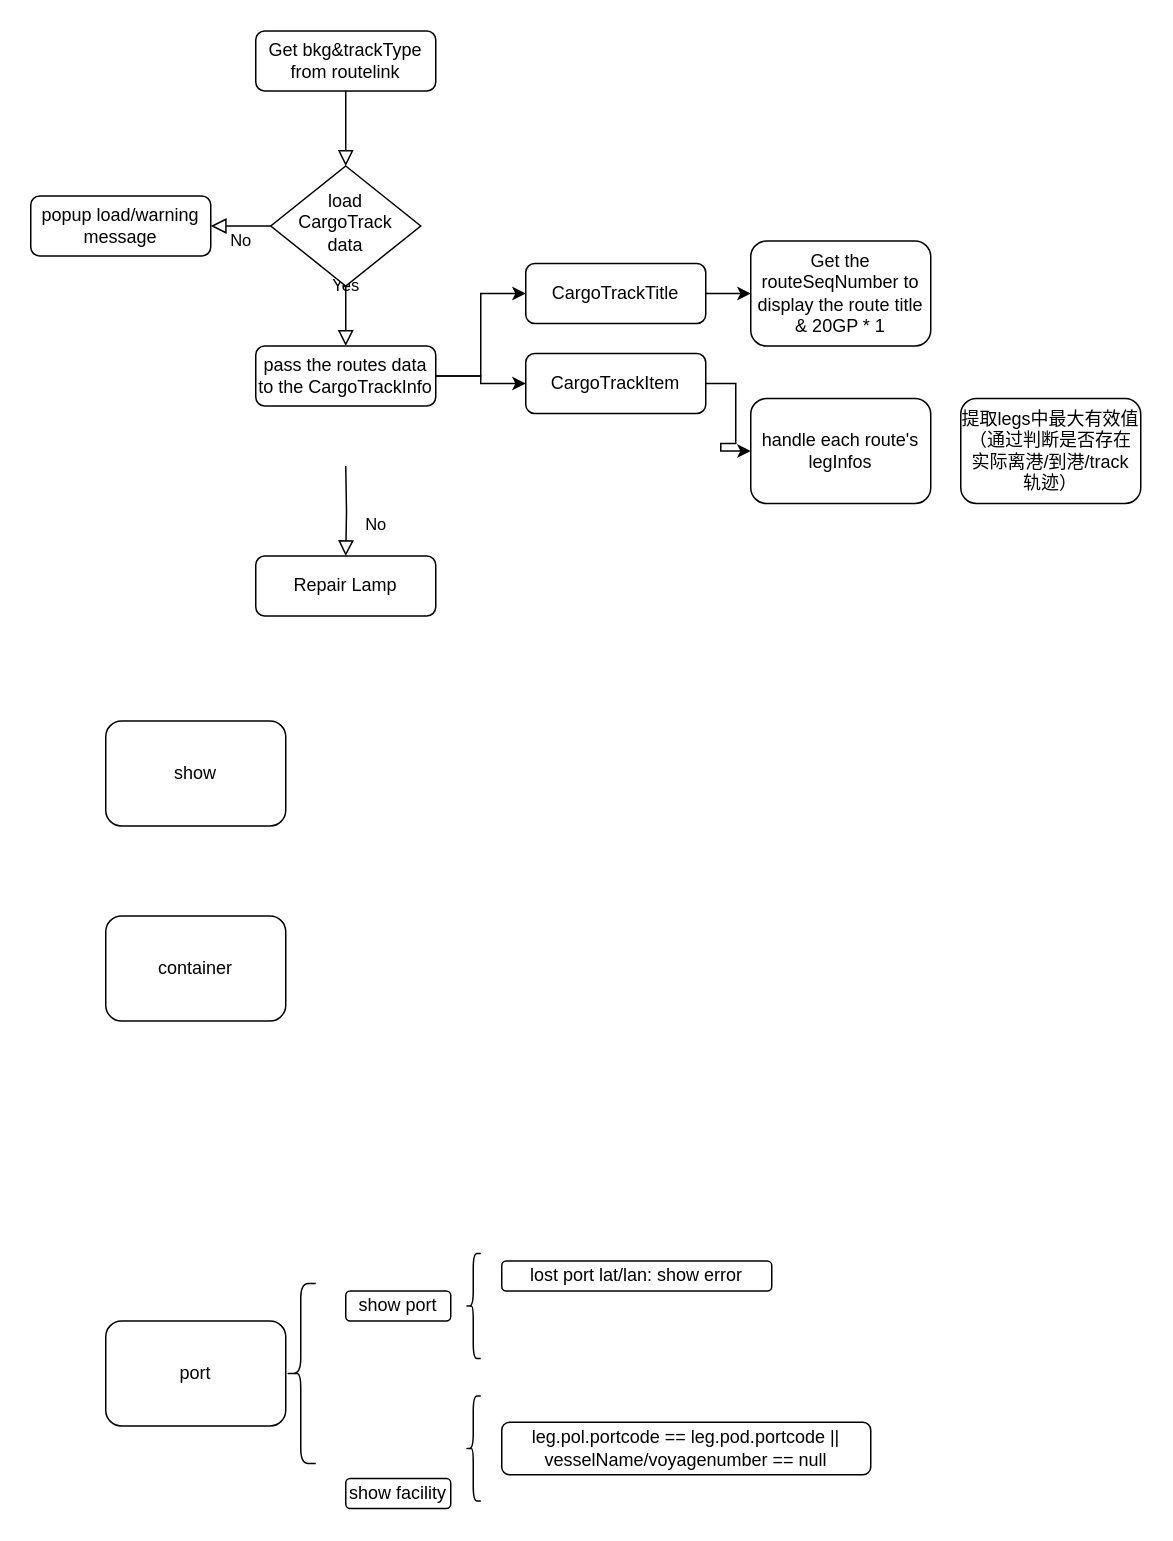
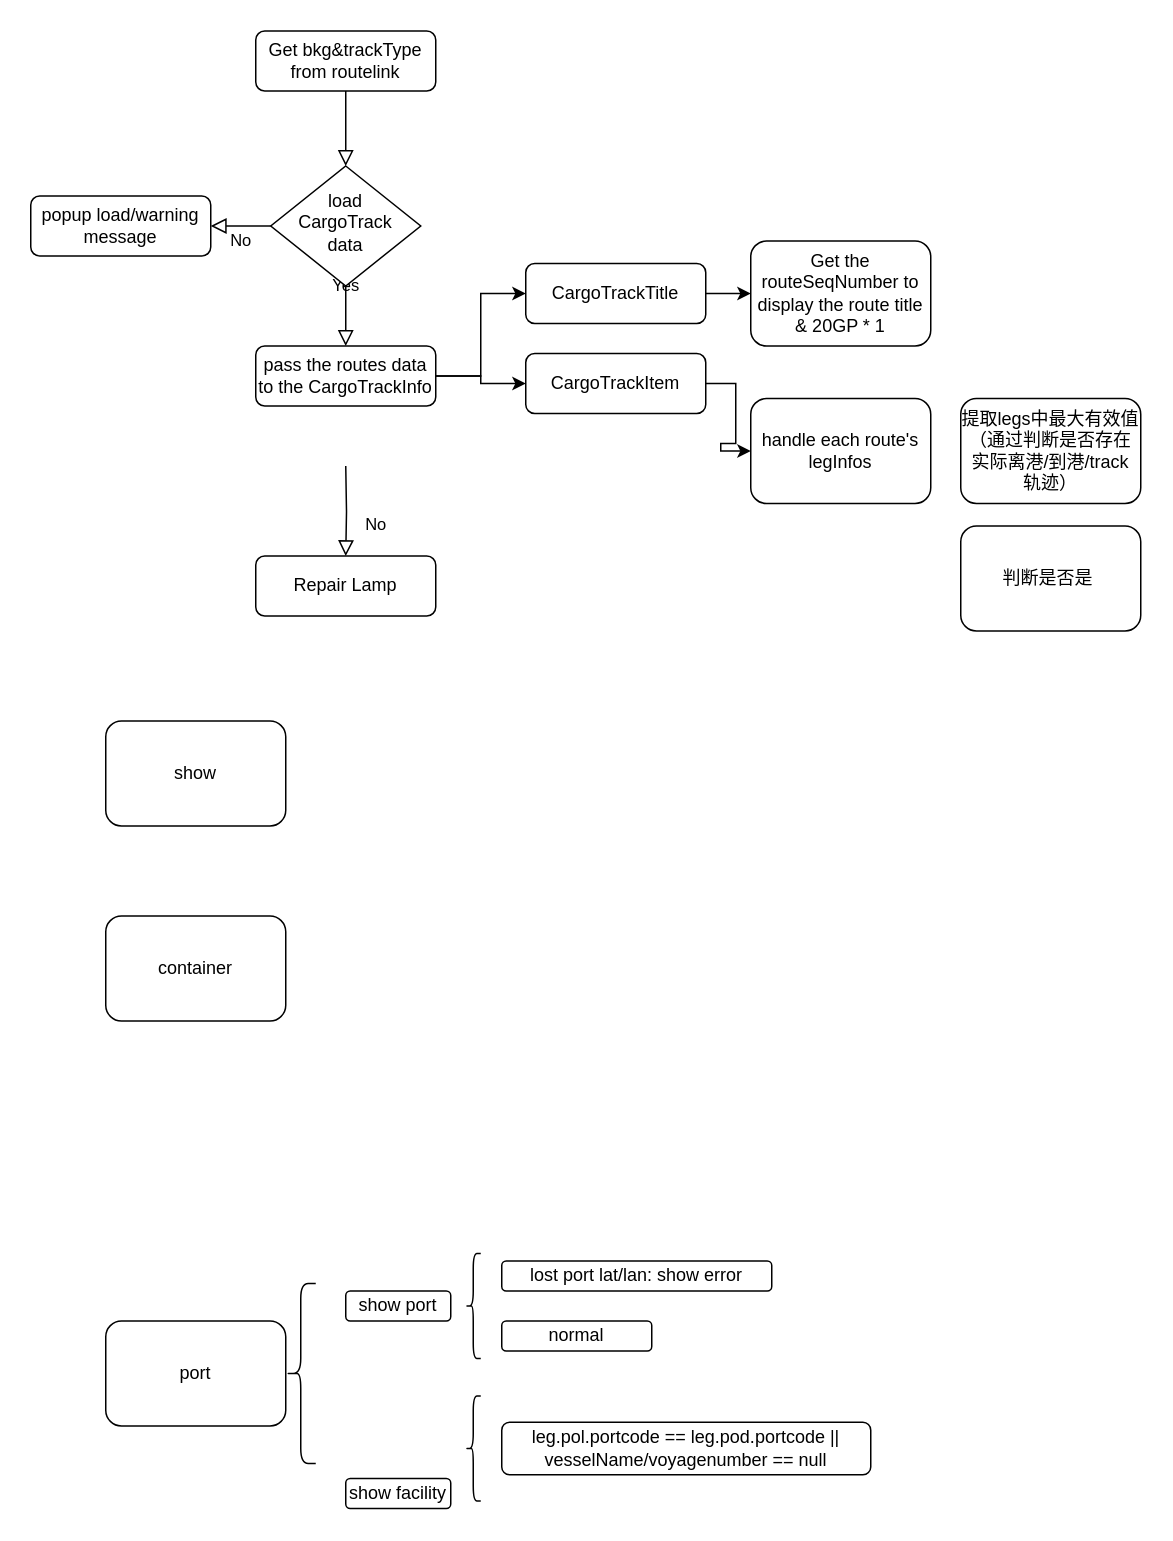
  <mxCell id="0" />
  <mxCell id="1" parent="0" />
  <mxCell id="2" value="" style="rounded=0;html=1;jettySize=auto;orthogonalLoop=1;fontSize=11;endArrow=block;endFill=0;endSize=8;strokeWidth=1;shadow=0;labelBackgroundColor=none;edgeStyle=orthogonalEdgeStyle;" parent="1" source="3" target="6" edge="1"><mxGeometry relative="1" as="geometry" /></mxCell>
  <mxCell id="3" value="Get bkg&amp;amp;trackType from routelink" style="rounded=1;whiteSpace=wrap;html=1;fontSize=12;glass=0;strokeWidth=1;shadow=0;" parent="1" vertex="1"><mxGeometry x="170" y="20" width="120" height="40" as="geometry" /></mxCell>
  <mxCell id="4" value="Yes" style="rounded=0;html=1;jettySize=auto;orthogonalLoop=1;fontSize=11;endArrow=block;endFill=0;endSize=8;strokeWidth=1;shadow=0;labelBackgroundColor=none;edgeStyle=orthogonalEdgeStyle;" parent="1" source="6" edge="1"><mxGeometry y="20" relative="1" as="geometry"><mxPoint as="offset" /><mxPoint x="230" y="230" as="targetPoint" /></mxGeometry></mxCell>
  <mxCell id="5" value="No" style="edgeStyle=orthogonalEdgeStyle;rounded=0;html=1;jettySize=auto;orthogonalLoop=1;fontSize=11;endArrow=block;endFill=0;endSize=8;strokeWidth=1;shadow=0;labelBackgroundColor=none;" parent="1" source="6" target="7" edge="1"><mxGeometry y="10" relative="1" as="geometry"><mxPoint as="offset" /></mxGeometry></mxCell>
  <mxCell id="6" value="load&lt;br&gt;CargoTrack &lt;br&gt;data" style="rhombus;whiteSpace=wrap;html=1;shadow=0;fontFamily=Helvetica;fontSize=12;align=center;strokeWidth=1;spacing=6;spacingTop=-4;" parent="1" vertex="1"><mxGeometry x="180" y="110" width="100" height="80" as="geometry" /></mxCell>
  <mxCell id="7" value="popup load/warning message" style="rounded=1;whiteSpace=wrap;html=1;fontSize=12;glass=0;strokeWidth=1;shadow=0;" parent="1" vertex="1"><mxGeometry x="20" y="130" width="120" height="40" as="geometry" /></mxCell>
  <mxCell id="8" value="No" style="rounded=0;html=1;jettySize=auto;orthogonalLoop=1;fontSize=11;endArrow=block;endFill=0;endSize=8;strokeWidth=1;shadow=0;labelBackgroundColor=none;edgeStyle=orthogonalEdgeStyle;" parent="1" target="9" edge="1"><mxGeometry x="0.333" y="20" relative="1" as="geometry"><mxPoint as="offset" /><mxPoint x="230" y="310" as="sourcePoint" /></mxGeometry></mxCell>
  <mxCell id="9" value="Repair Lamp" style="rounded=1;whiteSpace=wrap;html=1;fontSize=12;glass=0;strokeWidth=1;shadow=0;" parent="1" vertex="1"><mxGeometry x="170" y="370" width="120" height="40" as="geometry" /></mxCell>
  <mxCell id="10" style="edgeStyle=orthogonalEdgeStyle;rounded=0;orthogonalLoop=1;jettySize=auto;html=1;entryX=0;entryY=0.5;entryDx=0;entryDy=0;" edge="1" parent="1" source="11" target="13"><mxGeometry relative="1" as="geometry"><mxPoint x="330" y="180" as="targetPoint" /></mxGeometry></mxCell>
  <mxCell id="11" value="pass the routes data to the CargoTrackInfo" style="rounded=1;whiteSpace=wrap;html=1;fontSize=12;glass=0;strokeWidth=1;shadow=0;" vertex="1" parent="1"><mxGeometry x="170" y="230" width="120" height="40" as="geometry" /></mxCell>
  <mxCell id="12" style="edgeStyle=orthogonalEdgeStyle;rounded=0;orthogonalLoop=1;jettySize=auto;html=1;entryX=0;entryY=0.5;entryDx=0;entryDy=0;" edge="1" parent="1" source="13" target="17"><mxGeometry relative="1" as="geometry" /></mxCell>
  <mxCell id="13" value="CargoTrackTitle" style="rounded=1;whiteSpace=wrap;html=1;fontSize=12;glass=0;strokeWidth=1;shadow=0;" vertex="1" parent="1"><mxGeometry x="350" y="175" width="120" height="40" as="geometry" /></mxCell>
  <mxCell id="14" style="edgeStyle=orthogonalEdgeStyle;rounded=0;orthogonalLoop=1;jettySize=auto;html=1;exitX=1;exitY=0.5;exitDx=0;exitDy=0;entryX=0;entryY=0.5;entryDx=0;entryDy=0;" edge="1" parent="1" source="11" target="16"><mxGeometry relative="1" as="geometry"><mxPoint x="320" y="310" as="targetPoint" /><mxPoint x="300" y="260" as="sourcePoint" /></mxGeometry></mxCell>
  <mxCell id="15" style="edgeStyle=orthogonalEdgeStyle;rounded=0;orthogonalLoop=1;jettySize=auto;html=1;entryX=0;entryY=0.5;entryDx=0;entryDy=0;" edge="1" parent="1" source="16" target="18"><mxGeometry relative="1" as="geometry" /></mxCell>
  <mxCell id="16" value="CargoTrackItem" style="rounded=1;whiteSpace=wrap;html=1;fontSize=12;glass=0;strokeWidth=1;shadow=0;" vertex="1" parent="1"><mxGeometry x="350" y="235" width="120" height="40" as="geometry" /></mxCell>
  <mxCell id="17" value="Get the routeSeqNumber to display the route title &amp;amp; 20GP * 1" style="rounded=1;whiteSpace=wrap;html=1;fontSize=12;glass=0;strokeWidth=1;shadow=0;" vertex="1" parent="1"><mxGeometry x="500" y="160" width="120" height="70" as="geometry" /></mxCell>
  <mxCell id="18" value="handle each route's legInfos" style="rounded=1;whiteSpace=wrap;html=1;fontSize=12;glass=0;strokeWidth=1;shadow=0;" vertex="1" parent="1"><mxGeometry x="500" y="265" width="120" height="70" as="geometry" /></mxCell>
  <mxCell id="19" value="提取legs中最大有效值 （通过判断是否存在实际离港/到港/track 轨迹）" style="rounded=1;whiteSpace=wrap;html=1;fontSize=12;glass=0;strokeWidth=1;shadow=0;" vertex="1" parent="1"><mxGeometry x="640" y="265" width="120" height="70" as="geometry" /></mxCell>
+ <mxCell id="20" value="判断是否是&amp;nbsp;" style="rounded=1;whiteSpace=wrap;html=1;fontSize=12;glass=0;strokeWidth=1;shadow=0;" vertex="1" parent="1"><mxGeometry x="640" y="350" width="120" height="70" as="geometry" /></mxCell>
  <mxCell id="21" value="show" style="rounded=1;whiteSpace=wrap;html=1;fontSize=12;glass=0;strokeWidth=1;shadow=0;" vertex="1" parent="1"><mxGeometry x="70" y="480" width="120" height="70" as="geometry" /></mxCell>
  <mxCell id="22" value="container" style="rounded=1;whiteSpace=wrap;html=1;fontSize=12;glass=0;strokeWidth=1;shadow=0;" vertex="1" parent="1"><mxGeometry x="70" y="610" width="120" height="70" as="geometry" /></mxCell>
  <mxCell id="23" value="port" style="rounded=1;whiteSpace=wrap;html=1;fontSize=12;glass=0;strokeWidth=1;shadow=0;" vertex="1" parent="1"><mxGeometry x="70" y="880" width="120" height="70" as="geometry" /></mxCell>
  <mxCell id="24" value="" style="shape=curlyBracket;whiteSpace=wrap;html=1;rounded=1;" vertex="1" parent="1"><mxGeometry x="190" y="855" width="20" height="120" as="geometry" /></mxCell>
  <mxCell id="25" value="show port" style="rounded=1;whiteSpace=wrap;html=1;fontSize=12;glass=0;strokeWidth=1;shadow=0;" vertex="1" parent="1"><mxGeometry x="230" y="860" width="70" height="20" as="geometry" /></mxCell>
  <mxCell id="26" value="show facility" style="rounded=1;whiteSpace=wrap;html=1;fontSize=12;glass=0;strokeWidth=1;shadow=0;" vertex="1" parent="1"><mxGeometry x="230" y="985" width="70" height="20" as="geometry" /></mxCell>
  <mxCell id="27" value="" style="shape=curlyBracket;whiteSpace=wrap;html=1;rounded=1;" vertex="1" parent="1"><mxGeometry x="310" y="835" width="10" height="70" as="geometry" /></mxCell>
  <mxCell id="28" value="lost port lat/lan: show error" style="rounded=1;whiteSpace=wrap;html=1;fontSize=12;glass=0;strokeWidth=1;shadow=0;" vertex="1" parent="1"><mxGeometry x="334" y="840" width="180" height="20" as="geometry" /></mxCell>
+ <mxCell id="29" value="normal" style="rounded=1;whiteSpace=wrap;html=1;fontSize=12;glass=0;strokeWidth=1;shadow=0;" vertex="1" parent="1"><mxGeometry x="334" y="880" width="100" height="20" as="geometry" /></mxCell>
  <mxCell id="30" value="" style="shape=curlyBracket;whiteSpace=wrap;html=1;rounded=1;" vertex="1" parent="1"><mxGeometry x="310" y="930" width="10" height="70" as="geometry" /></mxCell>
  <mxCell id="31" value="leg.pol.portcode == leg.pod.portcode || &lt;br&gt;vesselName/voyagenumber == null" style="rounded=1;whiteSpace=wrap;html=1;fontSize=12;glass=0;strokeWidth=1;shadow=0;" vertex="1" parent="1"><mxGeometry x="334" y="947.5" width="246" height="35" as="geometry" /></mxCell>
